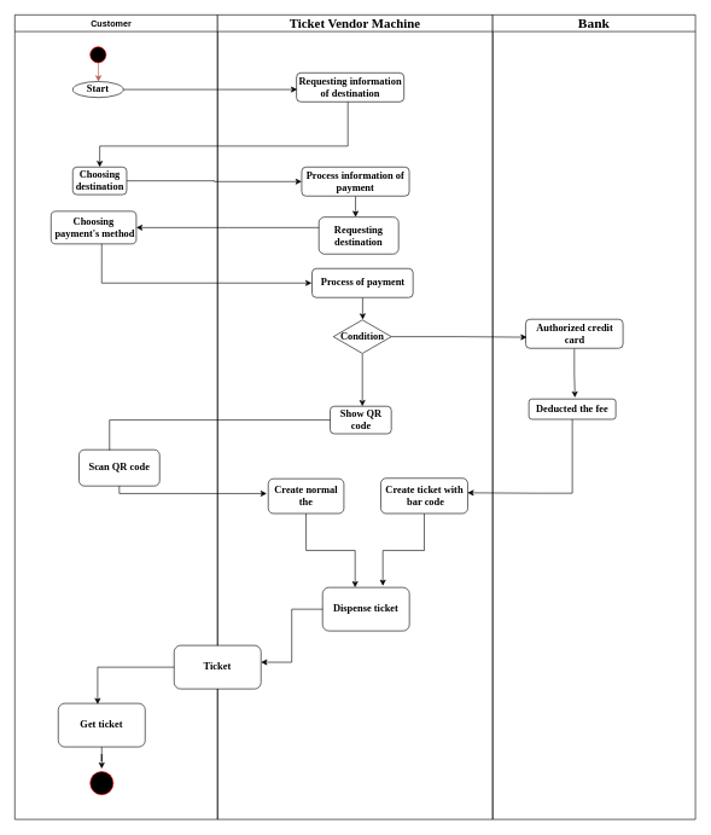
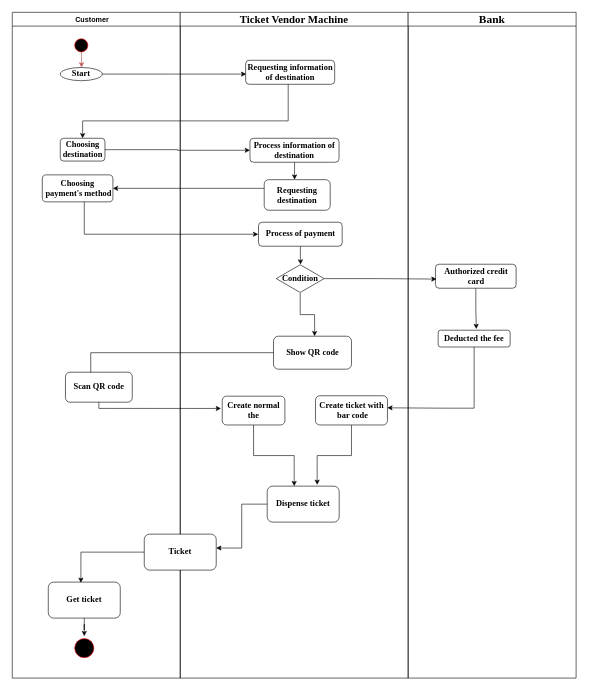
  <mxCell id="0" />
  <mxCell id="1" parent="0" />
  <mxCell id="2" value="Customer    " style="swimlane;whiteSpace=wrap" vertex="1" parent="1"><mxGeometry x="20" y="20" width="280" height="1110" as="geometry" /></mxCell>
  <mxCell id="3" style="edgeStyle=orthogonalEdgeStyle;rounded=0;orthogonalLoop=1;jettySize=auto;html=1;exitX=0.509;exitY=0.83;exitDx=0;exitDy=0;exitPerimeter=0;fillColor=#f8cecc;strokeColor=#b85450;fontSize=14;fontStyle=1" edge="1" parent="2" source="4"><mxGeometry relative="1" as="geometry"><mxPoint x="115.5" y="92" as="targetPoint" /></mxGeometry></mxCell>
  <mxCell id="4" value="" style="ellipse;shape=startState;fillColor=#000000;strokeColor=#ff0000;fontSize=14;fontStyle=1" vertex="1" parent="2"><mxGeometry x="100" y="40" width="30" height="30" as="geometry" /></mxCell>
  <mxCell id="5" value="Start" style="ellipse;whiteSpace=wrap;html=1;shadow=0;glass=0;sketch=0;strokeWidth=1;arcSize=23;fontFamily=Times New Roman;fontStyle=1;fontSize=14;" vertex="1" parent="2"><mxGeometry x="80" y="92" width="70" height="22" as="geometry" /></mxCell>
  <mxCell id="6" value="Choosing destination" style="rounded=1;whiteSpace=wrap;html=1;shadow=0;glass=0;sketch=0;strokeWidth=1;fontFamily=Times New Roman;fontSize=14;fontStyle=1" vertex="1" parent="2"><mxGeometry x="80" y="210" width="74.5" height="38" as="geometry" /></mxCell>
  <mxCell id="7" value="Choosing&lt;br style=&quot;font-size: 14px;&quot;&gt;&amp;nbsp;payment's method" style="rounded=1;whiteSpace=wrap;html=1;shadow=0;glass=0;sketch=0;strokeWidth=1;fontFamily=Times New Roman;fontSize=14;fontStyle=1" vertex="1" parent="2"><mxGeometry x="50" y="271" width="117.75" height="45" as="geometry" /></mxCell>
  <mxCell id="8" value="Scan QR code" style="rounded=1;whiteSpace=wrap;html=1;shadow=0;glass=0;sketch=0;strokeWidth=1;fontFamily=Times New Roman;fontSize=14;fontStyle=1" vertex="1" parent="2"><mxGeometry x="88.63" y="600" width="111.37" height="50" as="geometry" /></mxCell>
  <mxCell id="9" style="edgeStyle=orthogonalEdgeStyle;rounded=0;orthogonalLoop=1;jettySize=auto;html=1;fontFamily=Times New Roman;fontSize=14;fontStyle=1" edge="1" parent="2" source="10" target="11"><mxGeometry relative="1" as="geometry" /></mxCell>
  <mxCell id="10" value="Get ticket" style="rounded=1;whiteSpace=wrap;html=1;shadow=0;glass=0;sketch=0;strokeWidth=1;fontFamily=Times New Roman;fontSize=14;fontStyle=1" vertex="1" parent="2"><mxGeometry x="60" y="950" width="120" height="60" as="geometry" /></mxCell>
  <mxCell id="11" value="" style="ellipse;shape=startState;fillColor=#000000;strokeColor=#ff0000;fontSize=14;fontStyle=1" vertex="1" parent="2"><mxGeometry x="100" y="1040" width="40" height="40" as="geometry" /></mxCell>
  <mxCell id="12" value="Ticket Vendor Machine" style="swimlane;whiteSpace=wrap;fontFamily=Times New Roman;fontSize=18;" vertex="1" parent="1"><mxGeometry x="300" y="20" width="380" height="1110" as="geometry" /></mxCell>
  <mxCell id="13" value="Requesting information of destination" style="rounded=1;whiteSpace=wrap;html=1;shadow=0;glass=0;sketch=0;strokeWidth=1;fontFamily=Times New Roman;fontSize=14;fontStyle=1" vertex="1" parent="12"><mxGeometry x="109" y="80" width="148.5" height="40" as="geometry" /></mxCell>
  <mxCell id="14" style="edgeStyle=orthogonalEdgeStyle;rounded=0;orthogonalLoop=1;jettySize=auto;html=1;fontFamily=Times New Roman;fontSize=14;fontStyle=1" edge="1" parent="12" source="15" target="16"><mxGeometry relative="1" as="geometry"><Array as="points"><mxPoint x="191" y="270" /><mxPoint x="190" y="270" /></Array></mxGeometry></mxCell>
- <mxCell id="15" value="Process information of payment" style="rounded=1;whiteSpace=wrap;html=1;shadow=0;glass=0;sketch=0;strokeWidth=1;fontFamily=Times New Roman;fontSize=14;fontStyle=1" vertex="1" parent="12"><mxGeometry x="116.25" y="210" width="148.5" height="40" as="geometry" /></mxCell>
+ <mxCell id="15" value="Process information of destination" style="rounded=1;whiteSpace=wrap;html=1;shadow=0;glass=0;sketch=0;strokeWidth=1;fontFamily=Times New Roman;fontSize=14;fontStyle=1" vertex="1" parent="12"><mxGeometry x="116.25" y="210" width="148.5" height="40" as="geometry" /></mxCell>
  <mxCell id="16" value="Requesting destination" style="rounded=1;whiteSpace=wrap;html=1;shadow=0;glass=0;sketch=0;strokeWidth=1;fontFamily=Times New Roman;fontSize=14;fontStyle=1" vertex="1" parent="12"><mxGeometry x="140" y="279" width="110" height="51" as="geometry" /></mxCell>
  <mxCell id="17" style="edgeStyle=orthogonalEdgeStyle;rounded=0;orthogonalLoop=1;jettySize=auto;html=1;entryX=0.508;entryY=0.01;entryDx=0;entryDy=0;entryPerimeter=0;fontFamily=Times New Roman;fontSize=14;fontStyle=1" edge="1" parent="12" source="18" target="20"><mxGeometry relative="1" as="geometry" /></mxCell>
  <mxCell id="18" value="Process of payment" style="rounded=1;whiteSpace=wrap;html=1;shadow=0;glass=0;sketch=0;strokeWidth=1;fontFamily=Times New Roman;fontSize=14;fontStyle=1" vertex="1" parent="12"><mxGeometry x="130.5" y="350" width="139.5" height="40" as="geometry" /></mxCell>
  <mxCell id="19" style="edgeStyle=orthogonalEdgeStyle;rounded=0;orthogonalLoop=1;jettySize=auto;html=1;entryX=0.527;entryY=0;entryDx=0;entryDy=0;entryPerimeter=0;fontFamily=Times New Roman;fontSize=14;fontStyle=1" edge="1" parent="12" source="20" target="23"><mxGeometry relative="1" as="geometry" /></mxCell>
  <mxCell id="20" value="Condition" style="html=1;whiteSpace=wrap;aspect=fixed;shape=isoRectangle;rounded=1;shadow=0;glass=0;sketch=0;strokeWidth=1;fontFamily=Times New Roman;fontSize=14;fontStyle=1" vertex="1" parent="12"><mxGeometry x="160" y="420" width="80" height="48" as="geometry" /></mxCell>
  <mxCell id="21" style="edgeStyle=orthogonalEdgeStyle;rounded=0;orthogonalLoop=1;jettySize=auto;html=1;entryX=0.694;entryY=-0.037;entryDx=0;entryDy=0;entryPerimeter=0;fontFamily=Times New Roman;fontSize=14;fontStyle=1" edge="1" parent="12" source="22" target="26"><mxGeometry relative="1" as="geometry" /></mxCell>
  <mxCell id="22" value="Create ticket with&lt;br style=&quot;font-size: 14px;&quot;&gt;&amp;nbsp;bar code" style="rounded=1;whiteSpace=wrap;html=1;shadow=0;glass=0;sketch=0;strokeWidth=1;fontFamily=Times New Roman;fontSize=14;fontStyle=1" vertex="1" parent="12"><mxGeometry x="225.5" y="639.3" width="120" height="48.7" as="geometry" /></mxCell>
- <mxCell id="23" value="Show QR code" style="rounded=1;whiteSpace=wrap;html=1;shadow=0;glass=0;sketch=0;strokeWidth=1;fontFamily=Times New Roman;fontSize=14;fontStyle=1" vertex="1" parent="12"><mxGeometry x="155.5" y="540" width="84.5" height="38" as="geometry" /></mxCell>
+ <mxCell id="23" value="Show QR code" style="rounded=1;whiteSpace=wrap;html=1;shadow=0;glass=0;sketch=0;strokeWidth=1;fontFamily=Times New Roman;fontSize=14;fontStyle=1" vertex="1" parent="12"><mxGeometry x="155.5" y="540" width="130" height="55" as="geometry" /></mxCell>
  <mxCell id="24" style="edgeStyle=orthogonalEdgeStyle;rounded=0;orthogonalLoop=1;jettySize=auto;html=1;exitX=0.5;exitY=1;exitDx=0;exitDy=0;entryX=0.375;entryY=0;entryDx=0;entryDy=0;entryPerimeter=0;fontFamily=Times New Roman;fontSize=14;fontStyle=1" edge="1" parent="12" source="25" target="26"><mxGeometry relative="1" as="geometry" /></mxCell>
  <mxCell id="25" value="Create normal the" style="rounded=1;whiteSpace=wrap;html=1;shadow=0;glass=0;sketch=0;strokeWidth=1;fontFamily=Times New Roman;fontSize=14;fontStyle=1" vertex="1" parent="12"><mxGeometry x="70" y="640" width="104.5" height="48" as="geometry" /></mxCell>
  <mxCell id="26" value="Dispense ticket" style="rounded=1;whiteSpace=wrap;html=1;shadow=0;glass=0;sketch=0;strokeWidth=1;fontFamily=Times New Roman;fontSize=14;fontStyle=1" vertex="1" parent="12"><mxGeometry x="145" y="790" width="120" height="60" as="geometry" /></mxCell>
  <mxCell id="27" value="Ticket" style="rounded=1;whiteSpace=wrap;html=1;shadow=0;glass=0;sketch=0;strokeWidth=1;fontFamily=Times New Roman;fontSize=14;fontStyle=1" vertex="1" parent="12"><mxGeometry x="-60.0" y="870" width="120" height="60" as="geometry" /></mxCell>
  <mxCell id="28" style="edgeStyle=orthogonalEdgeStyle;rounded=0;orthogonalLoop=1;jettySize=auto;html=1;fontFamily=Times New Roman;entryX=1;entryY=0.386;entryDx=0;entryDy=0;entryPerimeter=0;fontSize=14;fontStyle=1" edge="1" parent="12" source="26" target="27"><mxGeometry relative="1" as="geometry"><mxPoint x="205" y="900.0" as="targetPoint" /></mxGeometry></mxCell>
  <mxCell id="29" value="Bank" style="swimlane;whiteSpace=wrap;fontFamily=Times New Roman;fontSize=19;" vertex="1" parent="1"><mxGeometry x="680" y="20" width="280" height="1110" as="geometry" /></mxCell>
  <mxCell id="30" style="edgeStyle=orthogonalEdgeStyle;rounded=0;orthogonalLoop=1;jettySize=auto;html=1;entryX=0.53;entryY=-0.071;entryDx=0;entryDy=0;entryPerimeter=0;fontFamily=Times New Roman;fontSize=14;fontStyle=1" edge="1" parent="29" source="31" target="32"><mxGeometry relative="1" as="geometry" /></mxCell>
  <mxCell id="31" value="Authorized credit card" style="rounded=1;whiteSpace=wrap;html=1;shadow=0;glass=0;sketch=0;strokeWidth=1;fontFamily=Times New Roman;fontSize=14;fontStyle=1" vertex="1" parent="29"><mxGeometry x="45.5" y="420" width="134.5" height="40" as="geometry" /></mxCell>
  <mxCell id="32" value="Deducted the fee" style="rounded=1;whiteSpace=wrap;html=1;shadow=0;glass=0;sketch=0;strokeWidth=1;fontFamily=Times New Roman;fontSize=14;fontStyle=1" vertex="1" parent="29"><mxGeometry x="50" y="530" width="120" height="28" as="geometry" /></mxCell>
  <mxCell id="33" style="edgeStyle=orthogonalEdgeStyle;rounded=0;orthogonalLoop=1;jettySize=auto;html=1;fontFamily=Times New Roman;fontSize=14;fontStyle=1" edge="1" parent="1" source="5"><mxGeometry relative="1" as="geometry"><mxPoint x="410" y="123" as="targetPoint" /></mxGeometry></mxCell>
  <mxCell id="34" style="edgeStyle=orthogonalEdgeStyle;rounded=0;orthogonalLoop=1;jettySize=auto;html=1;fontFamily=Times New Roman;entryX=0.5;entryY=0;entryDx=0;entryDy=0;fontSize=14;fontStyle=1" edge="1" parent="1" source="13" target="6"><mxGeometry relative="1" as="geometry"><mxPoint x="230" y="200" as="targetPoint" /><Array as="points"><mxPoint x="480" y="201" /><mxPoint x="137" y="201" /></Array></mxGeometry></mxCell>
  <mxCell id="35" style="edgeStyle=orthogonalEdgeStyle;rounded=0;orthogonalLoop=1;jettySize=auto;html=1;entryX=0;entryY=0.5;entryDx=0;entryDy=0;fontFamily=Times New Roman;fontSize=14;fontStyle=1" edge="1" parent="1" source="6" target="15"><mxGeometry relative="1" as="geometry" /></mxCell>
  <mxCell id="36" style="edgeStyle=orthogonalEdgeStyle;rounded=0;orthogonalLoop=1;jettySize=auto;html=1;entryX=1;entryY=0.5;entryDx=0;entryDy=0;fontFamily=Times New Roman;fontSize=14;fontStyle=1" edge="1" parent="1" source="16" target="7"><mxGeometry relative="1" as="geometry"><Array as="points"><mxPoint x="314" y="314" /></Array></mxGeometry></mxCell>
  <mxCell id="37" style="edgeStyle=orthogonalEdgeStyle;rounded=0;orthogonalLoop=1;jettySize=auto;html=1;fontFamily=Times New Roman;fontSize=14;fontStyle=1" edge="1" parent="1" source="7"><mxGeometry relative="1" as="geometry"><mxPoint x="430" y="390" as="targetPoint" /><Array as="points"><mxPoint x="140" y="370" /><mxPoint x="140" y="370" /></Array></mxGeometry></mxCell>
  <mxCell id="38" style="edgeStyle=orthogonalEdgeStyle;rounded=0;orthogonalLoop=1;jettySize=auto;html=1;entryX=0.013;entryY=0.619;entryDx=0;entryDy=0;entryPerimeter=0;fontFamily=Times New Roman;fontSize=14;fontStyle=1" edge="1" parent="1" source="20" target="31"><mxGeometry relative="1" as="geometry" /></mxCell>
  <mxCell id="39" style="edgeStyle=orthogonalEdgeStyle;rounded=0;orthogonalLoop=1;jettySize=auto;html=1;fontFamily=Times New Roman;entryX=0.379;entryY=0.015;entryDx=0;entryDy=0;entryPerimeter=0;fontSize=14;fontStyle=1;endArrow=none;" edge="1" parent="1" source="23" target="8"><mxGeometry relative="1" as="geometry"><mxPoint x="150" y="579" as="targetPoint" /></mxGeometry></mxCell>
  <mxCell id="40" style="edgeStyle=orthogonalEdgeStyle;rounded=0;orthogonalLoop=1;jettySize=auto;html=1;fontFamily=Times New Roman;entryX=-0.02;entryY=0.426;entryDx=0;entryDy=0;entryPerimeter=0;fontSize=14;fontStyle=1" edge="1" parent="1" source="8" target="25"><mxGeometry relative="1" as="geometry"><mxPoint x="330" y="680" as="targetPoint" /><Array as="points"><mxPoint x="164" y="680" /></Array></mxGeometry></mxCell>
  <mxCell id="41" style="edgeStyle=orthogonalEdgeStyle;rounded=0;orthogonalLoop=1;jettySize=auto;html=1;fontFamily=Times New Roman;entryX=0.998;entryY=0.413;entryDx=0;entryDy=0;entryPerimeter=0;fontSize=14;fontStyle=1" edge="1" parent="1" source="32" target="22"><mxGeometry relative="1" as="geometry"><mxPoint x="740" y="690" as="targetPoint" /><Array as="points"><mxPoint x="790" y="680" /><mxPoint x="740" y="680" /></Array></mxGeometry></mxCell>
  <mxCell id="42" style="edgeStyle=orthogonalEdgeStyle;rounded=0;orthogonalLoop=1;jettySize=auto;html=1;entryX=0.453;entryY=0.018;entryDx=0;entryDy=0;entryPerimeter=0;fontFamily=Times New Roman;fontSize=14;fontStyle=1" edge="1" parent="1" source="27" target="10"><mxGeometry relative="1" as="geometry" /></mxCell>
